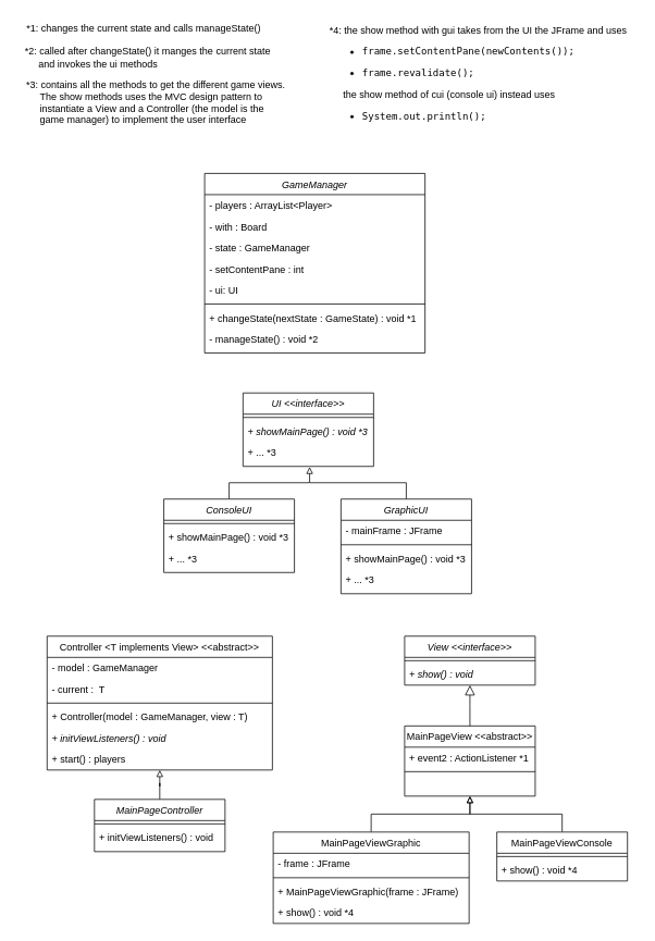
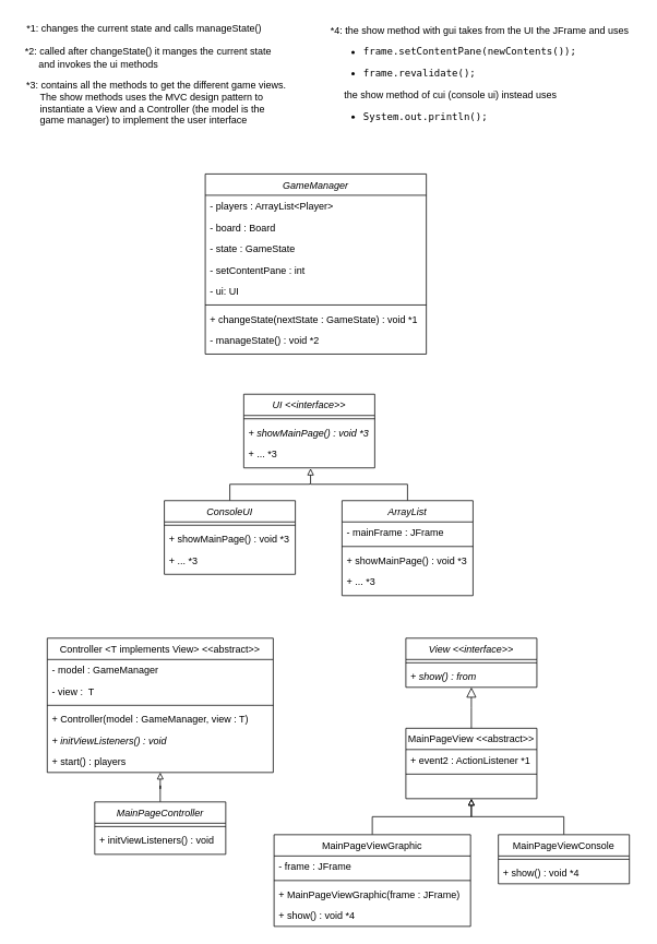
  <mxCell id="0" />
  <mxCell id="1" parent="0" />
  <mxCell id="2" value="GameManager" style="swimlane;fontStyle=2;align=center;verticalAlign=top;childLayout=stackLayout;horizontal=1;startSize=26;horizontalStack=0;resizeParent=1;resizeLast=0;collapsible=1;marginBottom=0;rounded=0;shadow=0;strokeWidth=1;" parent="1" vertex="1"><mxGeometry x="250" y="212" width="270" height="220" as="geometry"><mxRectangle x="230" y="140" width="160" height="26" as="alternateBounds" /></mxGeometry></mxCell>
  <mxCell id="3" value="- players : ArrayList&lt;Player&gt;" style="text;align=left;verticalAlign=top;spacingLeft=4;spacingRight=4;overflow=hidden;rotatable=0;points=[[0,0.5],[1,0.5]];portConstraint=eastwest;" parent="2" vertex="1"><mxGeometry y="26" width="270" height="26" as="geometry" /></mxCell>
- <mxCell id="4" value="- with : Board" style="text;align=left;verticalAlign=top;spacingLeft=4;spacingRight=4;overflow=hidden;rotatable=0;points=[[0,0.5],[1,0.5]];portConstraint=eastwest;rounded=0;shadow=0;html=0;" parent="2" vertex="1"><mxGeometry y="52" width="270" height="26" as="geometry" /></mxCell>
- <mxCell id="5" value="- state : GameManager" style="text;align=left;verticalAlign=top;spacingLeft=4;spacingRight=4;overflow=hidden;rotatable=0;points=[[0,0.5],[1,0.5]];portConstraint=eastwest;rounded=0;shadow=0;html=0;" parent="2" vertex="1"><mxGeometry y="78" width="270" height="26" as="geometry" /></mxCell>
+ <mxCell id="4" value="- board : Board" style="text;align=left;verticalAlign=top;spacingLeft=4;spacingRight=4;overflow=hidden;rotatable=0;points=[[0,0.5],[1,0.5]];portConstraint=eastwest;rounded=0;shadow=0;html=0;" parent="2" vertex="1"><mxGeometry y="52" width="270" height="26" as="geometry" /></mxCell>
+ <mxCell id="5" value="- state : GameState" style="text;align=left;verticalAlign=top;spacingLeft=4;spacingRight=4;overflow=hidden;rotatable=0;points=[[0,0.5],[1,0.5]];portConstraint=eastwest;rounded=0;shadow=0;html=0;" parent="2" vertex="1"><mxGeometry y="78" width="270" height="26" as="geometry" /></mxCell>
  <mxCell id="6" value="- setContentPane : int" style="text;align=left;verticalAlign=top;spacingLeft=4;spacingRight=4;overflow=hidden;rotatable=0;points=[[0,0.5],[1,0.5]];portConstraint=eastwest;rounded=0;shadow=0;html=0;" parent="2" vertex="1"><mxGeometry y="104" width="270" height="26" as="geometry" /></mxCell>
  <mxCell id="7" value="- ui: UI" style="text;align=left;verticalAlign=top;spacingLeft=4;spacingRight=4;overflow=hidden;rotatable=0;points=[[0,0.5],[1,0.5]];portConstraint=eastwest;rounded=0;shadow=0;html=0;" parent="2" vertex="1"><mxGeometry y="130" width="270" height="26" as="geometry" /></mxCell>
  <mxCell id="8" value="" style="line;html=1;strokeWidth=1;align=left;verticalAlign=middle;spacingTop=-1;spacingLeft=3;spacingRight=3;rotatable=0;labelPosition=right;points=[];portConstraint=eastwest;" parent="2" vertex="1"><mxGeometry y="156" width="270" height="8" as="geometry" /></mxCell>
  <mxCell id="9" value="+ changeState(nextState : GameState) : void *1" style="text;align=left;verticalAlign=top;spacingLeft=4;spacingRight=4;overflow=hidden;rotatable=0;points=[[0,0.5],[1,0.5]];portConstraint=eastwest;" parent="2" vertex="1"><mxGeometry y="164" width="270" height="26" as="geometry" /></mxCell>
  <mxCell id="10" value="- manageState() : void *2" style="text;align=left;verticalAlign=top;spacingLeft=4;spacingRight=4;overflow=hidden;rotatable=0;points=[[0,0.5],[1,0.5]];portConstraint=eastwest;" parent="2" vertex="1"><mxGeometry y="190" width="270" height="30" as="geometry" /></mxCell>
  <mxCell id="11" value="*1: changes the current state and calls manageState()" style="text;html=1;align=center;verticalAlign=middle;resizable=0;points=[];autosize=1;strokeColor=none;fillColor=none;" parent="1" vertex="1"><mxGeometry x="20" y="20" width="310" height="30" as="geometry" /></mxCell>
  <mxCell id="12" value="&lt;div&gt;*2: called after changeState() it manges the current state&lt;/div&gt;&lt;div align=&quot;left&quot;&gt;&amp;nbsp;&amp;nbsp;&amp;nbsp;&amp;nbsp; and invokes the ui methods &lt;br&gt;&lt;/div&gt;" style="text;html=1;align=center;verticalAlign=middle;resizable=0;points=[];autosize=1;strokeColor=none;fillColor=none;" parent="1" vertex="1"><mxGeometry x="20" y="50" width="320" height="40" as="geometry" /></mxCell>
  <mxCell id="13" value="UI &lt;&lt;interface&gt;&gt;" style="swimlane;fontStyle=2;align=center;verticalAlign=top;childLayout=stackLayout;horizontal=1;startSize=26;horizontalStack=0;resizeParent=1;resizeLast=0;collapsible=1;marginBottom=0;rounded=0;shadow=0;strokeWidth=1;" parent="1" vertex="1"><mxGeometry x="297" y="481" width="160" height="90" as="geometry"><mxRectangle x="230" y="140" width="160" height="26" as="alternateBounds" /></mxGeometry></mxCell>
  <mxCell id="14" value="" style="line;html=1;strokeWidth=1;align=left;verticalAlign=middle;spacingTop=-1;spacingLeft=3;spacingRight=3;rotatable=0;labelPosition=right;points=[];portConstraint=eastwest;" parent="13" vertex="1"><mxGeometry y="26" width="160" height="8" as="geometry" /></mxCell>
  <mxCell id="15" value="+ showMainPage() : void *3" style="text;align=left;verticalAlign=top;spacingLeft=4;spacingRight=4;overflow=hidden;rotatable=0;points=[[0,0.5],[1,0.5]];portConstraint=eastwest;fontStyle=2" parent="13" vertex="1"><mxGeometry y="34" width="160" height="26" as="geometry" /></mxCell>
  <mxCell id="16" value="+ ... *3" style="text;align=left;verticalAlign=top;spacingLeft=4;spacingRight=4;overflow=hidden;rotatable=0;points=[[0,0.5],[1,0.5]];portConstraint=eastwest;" parent="13" vertex="1"><mxGeometry y="60" width="160" height="30" as="geometry" /></mxCell>
  <mxCell id="17" value="&lt;div&gt;*3: contains all the methods to get the different game views.&lt;/div&gt;&lt;div align=&quot;left&quot;&gt;&amp;nbsp;&amp;nbsp;&amp;nbsp;&amp;nbsp; The show methods uses the MVC design pattern to&lt;/div&gt;&lt;div align=&quot;left&quot;&gt;&amp;nbsp;&amp;nbsp;&amp;nbsp;&amp;nbsp; instantiate a View and a Controller (the model is the&lt;/div&gt;&lt;div align=&quot;left&quot;&gt;&amp;nbsp;&amp;nbsp;&amp;nbsp;&amp;nbsp; game manager) to implement the user interface&lt;br&gt;&lt;/div&gt;" style="text;html=1;align=center;verticalAlign=middle;resizable=0;points=[];autosize=1;strokeColor=none;fillColor=none;" parent="1" vertex="1"><mxGeometry x="20" y="90" width="340" height="70" as="geometry" /></mxCell>
  <mxCell id="18" style="edgeStyle=orthogonalEdgeStyle;rounded=0;orthogonalLoop=1;jettySize=auto;html=1;exitX=0.5;exitY=0;exitDx=0;exitDy=0;endArrow=none;endFill=0;" parent="1" source="19" edge="1"><mxGeometry relative="1" as="geometry"><mxPoint x="377" y="590" as="targetPoint" /></mxGeometry></mxCell>
  <mxCell id="19" value="ConsoleUI" style="swimlane;fontStyle=2;align=center;verticalAlign=top;childLayout=stackLayout;horizontal=1;startSize=26;horizontalStack=0;resizeParent=1;resizeLast=0;collapsible=1;marginBottom=0;rounded=0;shadow=0;strokeWidth=1;" parent="1" vertex="1"><mxGeometry x="200" y="611" width="160" height="90" as="geometry"><mxRectangle x="230" y="140" width="160" height="26" as="alternateBounds" /></mxGeometry></mxCell>
  <mxCell id="20" value="" style="line;html=1;strokeWidth=1;align=left;verticalAlign=middle;spacingTop=-1;spacingLeft=3;spacingRight=3;rotatable=0;labelPosition=right;points=[];portConstraint=eastwest;" parent="19" vertex="1"><mxGeometry y="26" width="160" height="8" as="geometry" /></mxCell>
  <mxCell id="21" value="+ showMainPage() : void *3" style="text;align=left;verticalAlign=top;spacingLeft=4;spacingRight=4;overflow=hidden;rotatable=0;points=[[0,0.5],[1,0.5]];portConstraint=eastwest;" parent="19" vertex="1"><mxGeometry y="34" width="160" height="26" as="geometry" /></mxCell>
  <mxCell id="22" value="+ ... *3" style="text;align=left;verticalAlign=top;spacingLeft=4;spacingRight=4;overflow=hidden;rotatable=0;points=[[0,0.5],[1,0.5]];portConstraint=eastwest;" parent="19" vertex="1"><mxGeometry y="60" width="160" height="30" as="geometry" /></mxCell>
  <mxCell id="23" style="edgeStyle=orthogonalEdgeStyle;rounded=0;orthogonalLoop=1;jettySize=auto;html=1;exitX=0.5;exitY=0;exitDx=0;exitDy=0;entryX=0.51;entryY=1.02;entryDx=0;entryDy=0;entryPerimeter=0;endArrow=block;endFill=0;" parent="1" source="24" target="16" edge="1"><mxGeometry relative="1" as="geometry" /></mxCell>
- <mxCell id="24" value="GraphicUI" style="swimlane;fontStyle=2;align=center;verticalAlign=top;childLayout=stackLayout;horizontal=1;startSize=26;horizontalStack=0;resizeParent=1;resizeLast=0;collapsible=1;marginBottom=0;rounded=0;shadow=0;strokeWidth=1;" parent="1" vertex="1"><mxGeometry x="417" y="611" width="160" height="116" as="geometry"><mxRectangle x="230" y="140" width="160" height="26" as="alternateBounds" /></mxGeometry></mxCell>
+ <mxCell id="24" value="ArrayList" style="swimlane;fontStyle=2;align=center;verticalAlign=top;childLayout=stackLayout;horizontal=1;startSize=26;horizontalStack=0;resizeParent=1;resizeLast=0;collapsible=1;marginBottom=0;rounded=0;shadow=0;strokeWidth=1;" parent="1" vertex="1"><mxGeometry x="417" y="611" width="160" height="116" as="geometry"><mxRectangle x="230" y="140" width="160" height="26" as="alternateBounds" /></mxGeometry></mxCell>
  <mxCell id="25" value="- mainFrame : JFrame" style="text;align=left;verticalAlign=top;spacingLeft=4;spacingRight=4;overflow=hidden;rotatable=0;points=[[0,0.5],[1,0.5]];portConstraint=eastwest;" parent="24" vertex="1"><mxGeometry y="26" width="160" height="26" as="geometry" /></mxCell>
  <mxCell id="26" value="" style="line;html=1;strokeWidth=1;align=left;verticalAlign=middle;spacingTop=-1;spacingLeft=3;spacingRight=3;rotatable=0;labelPosition=right;points=[];portConstraint=eastwest;" parent="24" vertex="1"><mxGeometry y="52" width="160" height="8" as="geometry" /></mxCell>
  <mxCell id="27" value="+ showMainPage() : void *3" style="text;align=left;verticalAlign=top;spacingLeft=4;spacingRight=4;overflow=hidden;rotatable=0;points=[[0,0.5],[1,0.5]];portConstraint=eastwest;" parent="24" vertex="1"><mxGeometry y="60" width="160" height="26" as="geometry" /></mxCell>
  <mxCell id="28" value="+ ... *3" style="text;align=left;verticalAlign=top;spacingLeft=4;spacingRight=4;overflow=hidden;rotatable=0;points=[[0,0.5],[1,0.5]];portConstraint=eastwest;" parent="24" vertex="1"><mxGeometry y="86" width="160" height="30" as="geometry" /></mxCell>
  <mxCell id="29" value="&lt;div&gt;*4: the show method with gui takes from the UI the JFrame and uses&lt;br&gt;&lt;/div&gt;&lt;div align=&quot;left&quot;&gt;&lt;ul&gt;&lt;li&gt;&lt;code class=&quot;hljs language-java&quot;&gt;frame.setContentPane(newContents());&lt;/code&gt;&lt;/li&gt;&lt;/ul&gt;&lt;/div&gt;&lt;div align=&quot;left&quot;&gt;&lt;ul&gt;&lt;li&gt;&lt;code class=&quot;hljs language-java&quot;&gt;frame.revalidate();&lt;/code&gt;&lt;/li&gt;&lt;/ul&gt;&lt;/div&gt;&lt;div align=&quot;left&quot;&gt;&lt;code class=&quot;hljs language-java&quot;&gt;&lt;font face=&quot;Helvetica&quot;&gt;&amp;nbsp;&amp;nbsp;&amp;nbsp;&amp;nbsp; the show method of cui (console ui) instead uses&lt;/font&gt;&lt;/code&gt;&lt;/div&gt;&lt;div align=&quot;left&quot;&gt;&lt;ul&gt;&lt;li&gt;&lt;code&gt;System.out.println();&lt;/code&gt;&lt;br&gt;&lt;/li&gt;&lt;/ul&gt;&lt;/div&gt;" style="text;html=1;align=center;verticalAlign=middle;resizable=0;points=[];autosize=1;strokeColor=none;fillColor=none;" parent="1" vertex="1"><mxGeometry x="390" y="20" width="390" height="150" as="geometry" /></mxCell>
  <mxCell id="30" style="edgeStyle=orthogonalEdgeStyle;rounded=0;orthogonalLoop=1;jettySize=auto;html=1;exitX=0.5;exitY=0;exitDx=0;exitDy=0;endArrow=block;endFill=0;" parent="1" source="31" target="34" edge="1"><mxGeometry relative="1" as="geometry"><mxPoint x="195" y="899" as="targetPoint" /></mxGeometry></mxCell>
  <mxCell id="31" value="MainPageController" style="swimlane;fontStyle=2;align=center;verticalAlign=top;childLayout=stackLayout;horizontal=1;startSize=26;horizontalStack=0;resizeParent=1;resizeLast=0;collapsible=1;marginBottom=0;rounded=0;shadow=0;strokeWidth=1;" parent="1" vertex="1"><mxGeometry x="115" y="979" width="160" height="64" as="geometry"><mxRectangle x="230" y="140" width="160" height="26" as="alternateBounds" /></mxGeometry></mxCell>
  <mxCell id="32" value="" style="line;html=1;strokeWidth=1;align=left;verticalAlign=middle;spacingTop=-1;spacingLeft=3;spacingRight=3;rotatable=0;labelPosition=right;points=[];portConstraint=eastwest;" parent="31" vertex="1"><mxGeometry y="26" width="160" height="8" as="geometry" /></mxCell>
  <mxCell id="33" value="+ initViewListeners() : void" style="text;align=left;verticalAlign=top;spacingLeft=4;spacingRight=4;overflow=hidden;rotatable=0;points=[[0,0.5],[1,0.5]];portConstraint=eastwest;fontStyle=0" vertex="1" parent="31"><mxGeometry y="34" width="160" height="26" as="geometry" /></mxCell>
  <mxCell id="34" value="Controller &lt;T implements View&gt; &lt;&lt;abstract&gt;&gt;" style="swimlane;fontStyle=0;align=center;verticalAlign=top;childLayout=stackLayout;horizontal=1;startSize=26;horizontalStack=0;resizeParent=1;resizeLast=0;collapsible=1;marginBottom=0;rounded=0;shadow=0;strokeWidth=1;" vertex="1" parent="1"><mxGeometry x="57" y="779" width="276" height="164" as="geometry"><mxRectangle x="67" y="800" width="170" height="26" as="alternateBounds" /></mxGeometry></mxCell>
  <mxCell id="35" value="- model : GameManager" style="text;align=left;verticalAlign=top;spacingLeft=4;spacingRight=4;overflow=hidden;rotatable=0;points=[[0,0.5],[1,0.5]];portConstraint=eastwest;" vertex="1" parent="34"><mxGeometry y="26" width="276" height="26" as="geometry" /></mxCell>
- <mxCell id="36" value="- current :  T" style="text;align=left;verticalAlign=top;spacingLeft=4;spacingRight=4;overflow=hidden;rotatable=0;points=[[0,0.5],[1,0.5]];portConstraint=eastwest;" vertex="1" parent="34"><mxGeometry y="52" width="276" height="26" as="geometry" /></mxCell>
+ <mxCell id="36" value="- view :  T" style="text;align=left;verticalAlign=top;spacingLeft=4;spacingRight=4;overflow=hidden;rotatable=0;points=[[0,0.5],[1,0.5]];portConstraint=eastwest;" vertex="1" parent="34"><mxGeometry y="52" width="276" height="26" as="geometry" /></mxCell>
  <mxCell id="37" value="" style="line;html=1;strokeWidth=1;align=left;verticalAlign=middle;spacingTop=-1;spacingLeft=3;spacingRight=3;rotatable=0;labelPosition=right;points=[];portConstraint=eastwest;" vertex="1" parent="34"><mxGeometry y="78" width="276" height="8" as="geometry" /></mxCell>
  <mxCell id="38" value="+ Controller(model : GameManager, view : T)" style="text;align=left;verticalAlign=top;spacingLeft=4;spacingRight=4;overflow=hidden;rotatable=0;points=[[0,0.5],[1,0.5]];portConstraint=eastwest;" vertex="1" parent="34"><mxGeometry y="86" width="276" height="26" as="geometry" /></mxCell>
  <mxCell id="39" value="+ initViewListeners() : void" style="text;align=left;verticalAlign=top;spacingLeft=4;spacingRight=4;overflow=hidden;rotatable=0;points=[[0,0.5],[1,0.5]];portConstraint=eastwest;fontStyle=2" vertex="1" parent="34"><mxGeometry y="112" width="276" height="26" as="geometry" /></mxCell>
  <mxCell id="40" value="+ start() : players" style="text;align=left;verticalAlign=top;spacingLeft=4;spacingRight=4;overflow=hidden;rotatable=0;points=[[0,0.5],[1,0.5]];portConstraint=eastwest;" vertex="1" parent="34"><mxGeometry y="138" width="276" height="26" as="geometry" /></mxCell>
  <mxCell id="41" value="View &lt;&lt;interface&gt;&gt;" style="swimlane;fontStyle=2;align=center;verticalAlign=top;childLayout=stackLayout;horizontal=1;startSize=26;horizontalStack=0;resizeParent=1;resizeLast=0;collapsible=1;marginBottom=0;rounded=0;shadow=0;strokeWidth=1;" vertex="1" parent="1"><mxGeometry x="495" y="779" width="160" height="60" as="geometry"><mxRectangle x="505" y="800" width="160" height="26" as="alternateBounds" /></mxGeometry></mxCell>
  <mxCell id="42" value="" style="line;html=1;strokeWidth=1;align=left;verticalAlign=middle;spacingTop=-1;spacingLeft=3;spacingRight=3;rotatable=0;labelPosition=right;points=[];portConstraint=eastwest;" vertex="1" parent="41"><mxGeometry y="26" width="160" height="8" as="geometry" /></mxCell>
- <mxCell id="43" value="+ show() : void" style="text;align=left;verticalAlign=top;spacingLeft=4;spacingRight=4;overflow=hidden;rotatable=0;points=[[0,0.5],[1,0.5]];portConstraint=eastwest;fontStyle=2" vertex="1" parent="41"><mxGeometry y="34" width="160" height="26" as="geometry" /></mxCell>
+ <mxCell id="43" value="+ show() : from" style="text;align=left;verticalAlign=top;spacingLeft=4;spacingRight=4;overflow=hidden;rotatable=0;points=[[0,0.5],[1,0.5]];portConstraint=eastwest;fontStyle=2" vertex="1" parent="41"><mxGeometry y="34" width="160" height="26" as="geometry" /></mxCell>
  <mxCell id="44" value="MainPageView &lt;&lt;abstract&gt;&gt;" style="swimlane;fontStyle=0;align=center;verticalAlign=top;childLayout=stackLayout;horizontal=1;startSize=26;horizontalStack=0;resizeParent=1;resizeLast=0;collapsible=1;marginBottom=0;rounded=0;shadow=0;strokeWidth=1;" vertex="1" parent="1"><mxGeometry x="495" y="889" width="160" height="86" as="geometry"><mxRectangle x="340" y="380" width="170" height="26" as="alternateBounds" /></mxGeometry></mxCell>
  <mxCell id="45" value="+ event2 : ActionListener *1" style="text;align=left;verticalAlign=top;spacingLeft=4;spacingRight=4;overflow=hidden;rotatable=0;points=[[0,0.5],[1,0.5]];portConstraint=eastwest;" vertex="1" parent="44"><mxGeometry y="26" width="160" height="26" as="geometry" /></mxCell>
  <mxCell id="46" value="" style="line;html=1;strokeWidth=1;align=left;verticalAlign=middle;spacingTop=-1;spacingLeft=3;spacingRight=3;rotatable=0;labelPosition=right;points=[];portConstraint=eastwest;" vertex="1" parent="44"><mxGeometry y="52" width="160" height="8" as="geometry" /></mxCell>
  <mxCell id="47" value="" style="endArrow=block;endSize=10;endFill=0;shadow=0;strokeWidth=1;rounded=0;edgeStyle=elbowEdgeStyle;elbow=vertical;" edge="1" parent="1" source="44" target="41"><mxGeometry width="160" relative="1" as="geometry"><mxPoint x="485" y="1032" as="sourcePoint" /><mxPoint x="585" y="930" as="targetPoint" /></mxGeometry></mxCell>
  <mxCell id="48" style="edgeStyle=orthogonalEdgeStyle;rounded=0;orthogonalLoop=1;jettySize=auto;html=1;exitX=0.5;exitY=0;exitDx=0;exitDy=0;endArrow=block;endFill=0;" edge="1" parent="1" source="49" target="44"><mxGeometry relative="1" as="geometry" /></mxCell>
  <mxCell id="49" value="MainPageViewGraphic" style="swimlane;fontStyle=0;align=center;verticalAlign=top;childLayout=stackLayout;horizontal=1;startSize=26;horizontalStack=0;resizeParent=1;resizeLast=0;collapsible=1;marginBottom=0;rounded=0;shadow=0;strokeWidth=1;" vertex="1" parent="1"><mxGeometry x="334" y="1019" width="240" height="112" as="geometry"><mxRectangle x="340" y="380" width="170" height="26" as="alternateBounds" /></mxGeometry></mxCell>
  <mxCell id="50" value="- frame : JFrame" style="text;align=left;verticalAlign=top;spacingLeft=4;spacingRight=4;overflow=hidden;rotatable=0;points=[[0,0.5],[1,0.5]];portConstraint=eastwest;" vertex="1" parent="49"><mxGeometry y="26" width="240" height="26" as="geometry" /></mxCell>
  <mxCell id="51" value="" style="line;html=1;strokeWidth=1;align=left;verticalAlign=middle;spacingTop=-1;spacingLeft=3;spacingRight=3;rotatable=0;labelPosition=right;points=[];portConstraint=eastwest;" vertex="1" parent="49"><mxGeometry y="52" width="240" height="8" as="geometry" /></mxCell>
  <mxCell id="52" value="+ MainPageViewGraphic(frame : JFrame)" style="text;align=left;verticalAlign=top;spacingLeft=4;spacingRight=4;overflow=hidden;rotatable=0;points=[[0,0.5],[1,0.5]];portConstraint=eastwest;fontStyle=0" vertex="1" parent="49"><mxGeometry y="60" width="240" height="26" as="geometry" /></mxCell>
  <mxCell id="53" value="+ show() : void *4" style="text;align=left;verticalAlign=top;spacingLeft=4;spacingRight=4;overflow=hidden;rotatable=0;points=[[0,0.5],[1,0.5]];portConstraint=eastwest;fontStyle=0" vertex="1" parent="49"><mxGeometry y="86" width="240" height="26" as="geometry" /></mxCell>
  <mxCell id="54" style="edgeStyle=orthogonalEdgeStyle;rounded=0;orthogonalLoop=1;jettySize=auto;html=1;exitX=0.5;exitY=0;exitDx=0;exitDy=0;endArrow=block;endFill=0;" edge="1" parent="1" source="55" target="44"><mxGeometry relative="1" as="geometry" /></mxCell>
  <mxCell id="55" value="MainPageViewConsole" style="swimlane;fontStyle=0;align=center;verticalAlign=top;childLayout=stackLayout;horizontal=1;startSize=26;horizontalStack=0;resizeParent=1;resizeLast=0;collapsible=1;marginBottom=0;rounded=0;shadow=0;strokeWidth=1;" vertex="1" parent="1"><mxGeometry x="608" y="1019" width="160" height="60" as="geometry"><mxRectangle x="340" y="380" width="170" height="26" as="alternateBounds" /></mxGeometry></mxCell>
  <mxCell id="56" value="" style="line;html=1;strokeWidth=1;align=left;verticalAlign=middle;spacingTop=-1;spacingLeft=3;spacingRight=3;rotatable=0;labelPosition=right;points=[];portConstraint=eastwest;" vertex="1" parent="55"><mxGeometry y="26" width="160" height="8" as="geometry" /></mxCell>
  <mxCell id="57" value="+ show() : void *4" style="text;align=left;verticalAlign=top;spacingLeft=4;spacingRight=4;overflow=hidden;rotatable=0;points=[[0,0.5],[1,0.5]];portConstraint=eastwest;fontStyle=0" vertex="1" parent="55"><mxGeometry y="34" width="160" height="26" as="geometry" /></mxCell>
